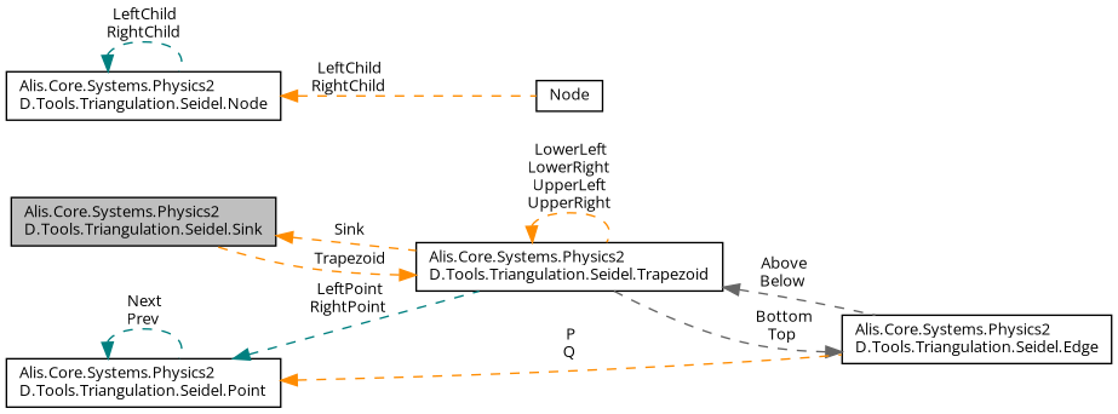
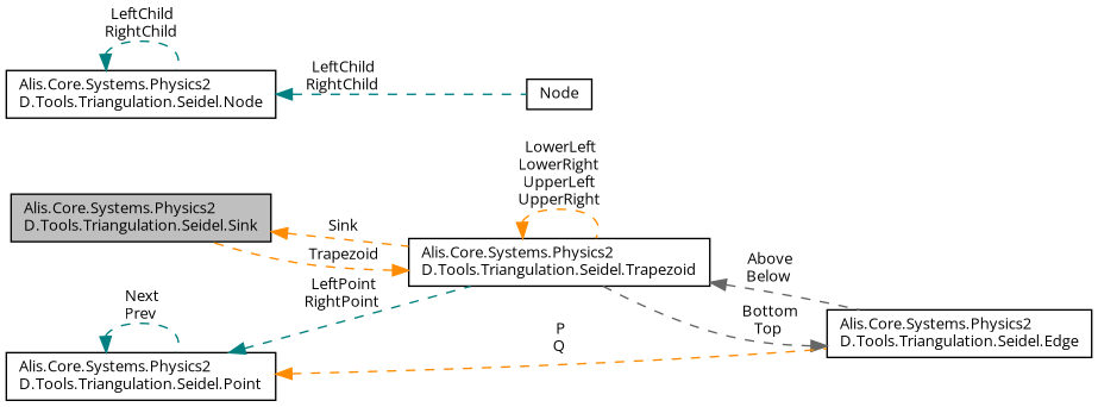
  digraph {
    fontname="Open Sans"
    rankdir=LR
    node [color=black fillcolor=white fontname="Open Sans" fontsize=10 shape=record style=filled]
    edge [color=darkorange dir=back fontname="Open Sans" fontsize=10 labelfontname=Helvetica labelfontsize=10 style=dashed]
    n1 [fillcolor=grey75 fontcolor=black height=0.2 label="Alis.Core.Systems.Physics2\lD.Tools.Triangulation.Seidel.Sink" width=0.4]
    n2 [height=0.2 label="Alis.Core.Systems.Physics2\lD.Tools.Triangulation.Seidel.Trapezoid" width=0.4]
    n3 [height=0.2 label="Alis.Core.Systems.Physics2\lD.Tools.Triangulation.Seidel.Edge" width=0.4]
    n4 [height=0.2 label="Node" width=0.4]
    n5 [height=0.2 label="Alis.Core.Systems.Physics2\lD.Tools.Triangulation.Seidel.Node" width=0.4]
    n6 [height=0.2 label="Alis.Core.Systems.Physics2\lD.Tools.Triangulation.Seidel.Point" width=0.4]
    n1 -> n2 [label=" Sink"]
    n2 -> n1 [label=" Trapezoid"]
    n2 -> n2 [label=" LowerLeft\nLowerRight\nUpperLeft\nUpperRight"]
    n2 -> n3 [color=gray40 label=" Above\nBelow"]
    n3 -> n2 [color=gray40 label=" Bottom\nTop"]
-   n5 -> n4 [label=" LeftChild\nRightChild"]
+   n5 -> n4 [color=teal label=" LeftChild\nRightChild"]
    n5 -> n5 [color=teal label=" LeftChild\nRightChild"]
    n6 -> n2 [color=teal label=" LeftPoint\nRightPoint"]
    n6 -> n3 [label=" P\nQ"]
    n6 -> n6 [color=teal label=" Next\nPrev"]
  }
